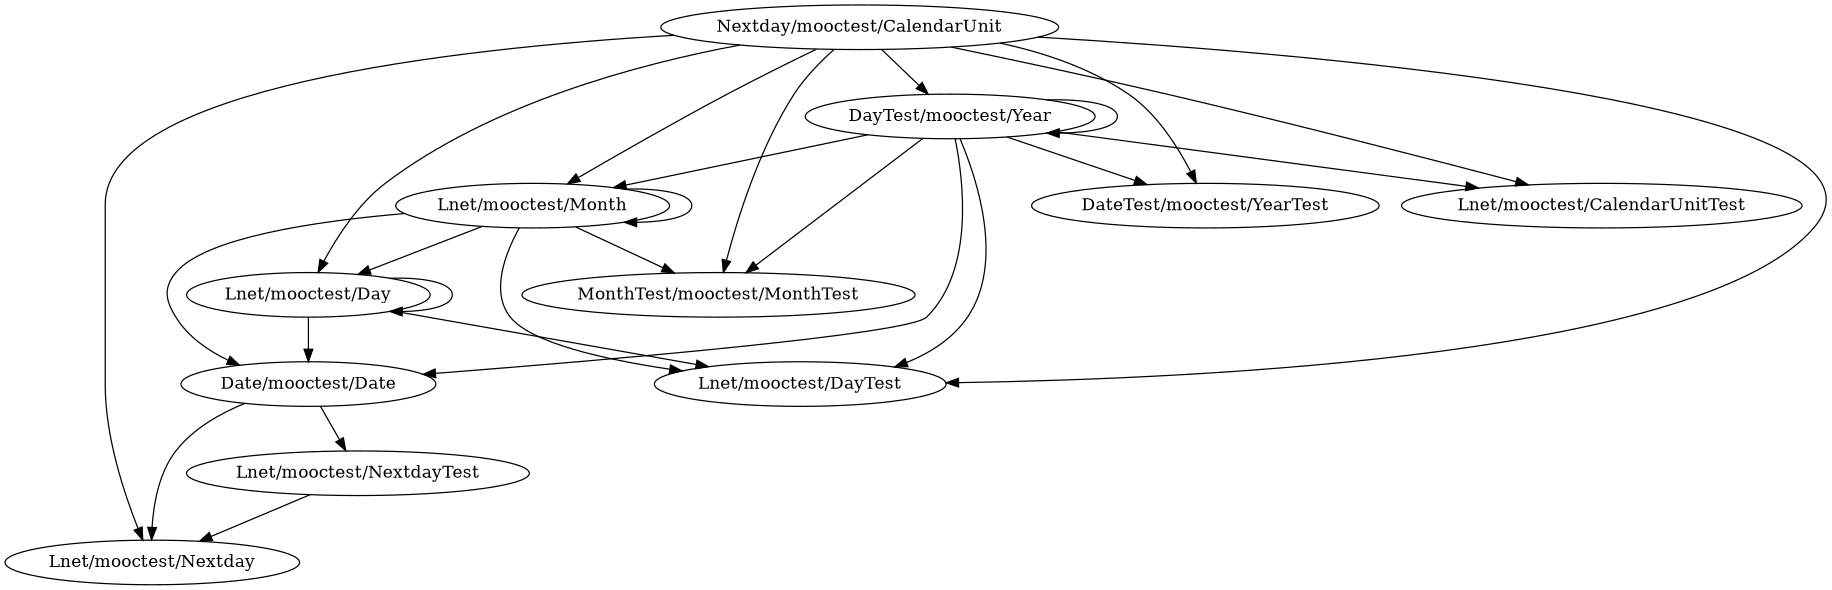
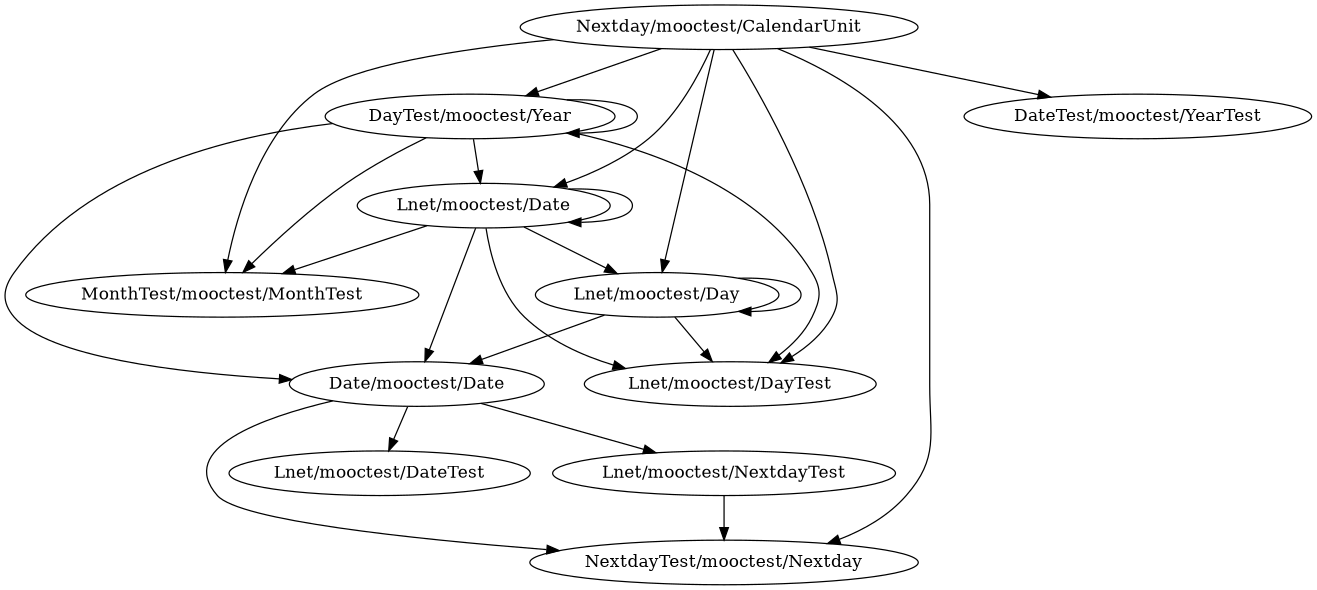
  digraph {
    n1 [label="Date/mooctest/Date"]
-   "Lnet/mooctest/Nextday"
+   "Lnet/mooctest/DateTest"
+   "Lnet/mooctest/Nextday" [label="NextdayTest/mooctest/Nextday"]
    "Lnet/mooctest/NextdayTest"
    n5 [label="Nextday/mooctest/CalendarUnit"]
-   "Lnet/mooctest/Month"
+   "Lnet/mooctest/Month" [label="Lnet/mooctest/Date"]
    n7 [label="DayTest/mooctest/Year"]
    "Lnet/mooctest/Day"
    n9 [label="DateTest/mooctest/YearTest"]
-   "Lnet/mooctest/CalendarUnitTest"
    n11 [label="MonthTest/mooctest/MonthTest"]
    "Lnet/mooctest/DayTest"
+   n1 -> "Lnet/mooctest/DateTest"
    n1 -> "Lnet/mooctest/Nextday"
    n1 -> "Lnet/mooctest/NextdayTest"
    "Lnet/mooctest/NextdayTest" -> "Lnet/mooctest/Nextday"
    n5 -> "Lnet/mooctest/Nextday"
    n5 -> "Lnet/mooctest/Month"
    n5 -> n7
    n5 -> "Lnet/mooctest/Day"
    n5 -> n9
-   n5 -> "Lnet/mooctest/CalendarUnitTest"
    n5 -> n11
    n5 -> "Lnet/mooctest/DayTest"
    "Lnet/mooctest/Month" -> n1
    "Lnet/mooctest/Month" -> "Lnet/mooctest/Month"
    "Lnet/mooctest/Month" -> "Lnet/mooctest/Day"
    "Lnet/mooctest/Month" -> n11
    "Lnet/mooctest/Month" -> "Lnet/mooctest/DayTest"
    n7 -> n1
    n7 -> "Lnet/mooctest/Month"
    n7 -> n7
-   n7 -> n9
-   n7 -> "Lnet/mooctest/CalendarUnitTest"
    n7 -> n11
    n7 -> "Lnet/mooctest/DayTest"
    "Lnet/mooctest/Day" -> n1
    "Lnet/mooctest/Day" -> "Lnet/mooctest/Day"
    "Lnet/mooctest/Day" -> "Lnet/mooctest/DayTest"
  }
